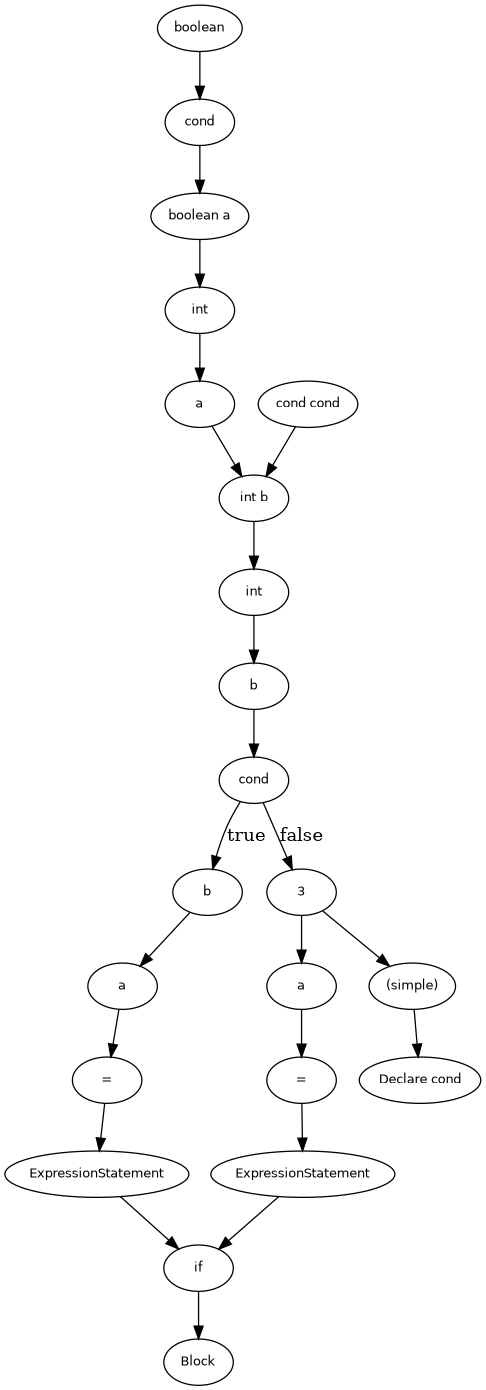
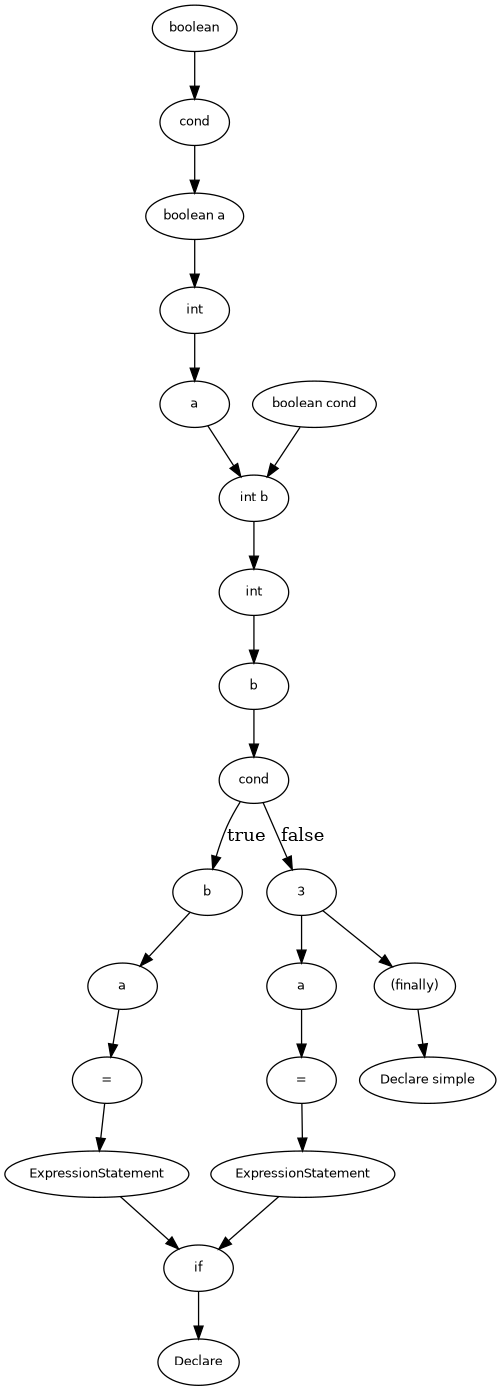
  digraph {
    node [fontname=Helvetica fontsize=10]
    n1 [label=a]
    n2 [label="="]
    n3 [label=ExpressionStatement]
    n4 [label=if]
-   n5 [label=Block]
+   n5 [label=Declare]
    n6 [label=b]
    n7 [label=a]
    n8 [label="="]
    n9 [label=ExpressionStatement]
    n10 [label=cond]
    n11 [label=3]
-   n12 [label="(simple)"]
+   n12 [label="(finally)"]
    n13 [label=b]
    n14 [label=int]
    n15 [label="int b"]
    n16 [label=a]
    n17 [label=int]
    n18 [label="boolean a"]
    n19 [label=cond]
    n20 [label=boolean]
-   n21 [label="cond cond"]
-   n22 [label="Declare cond"]
+   n21 [label="boolean cond"]
+   n22 [label="Declare simple"]
    n1 -> n2
    n2 -> n3
    n3 -> n4
    n4 -> n5
    n6 -> n7
    n7 -> n8
    n8 -> n9
    n9 -> n4
    n10 -> n6 [label=true]
    n10 -> n11 [label=false]
    n11 -> n1
    n11 -> n12
    n12 -> n22
    n13 -> n10
    n14 -> n13
    n15 -> n14
    n16 -> n15
    n17 -> n16
    n18 -> n17
    n19 -> n18
    n20 -> n19
    n21 -> n15
  }
